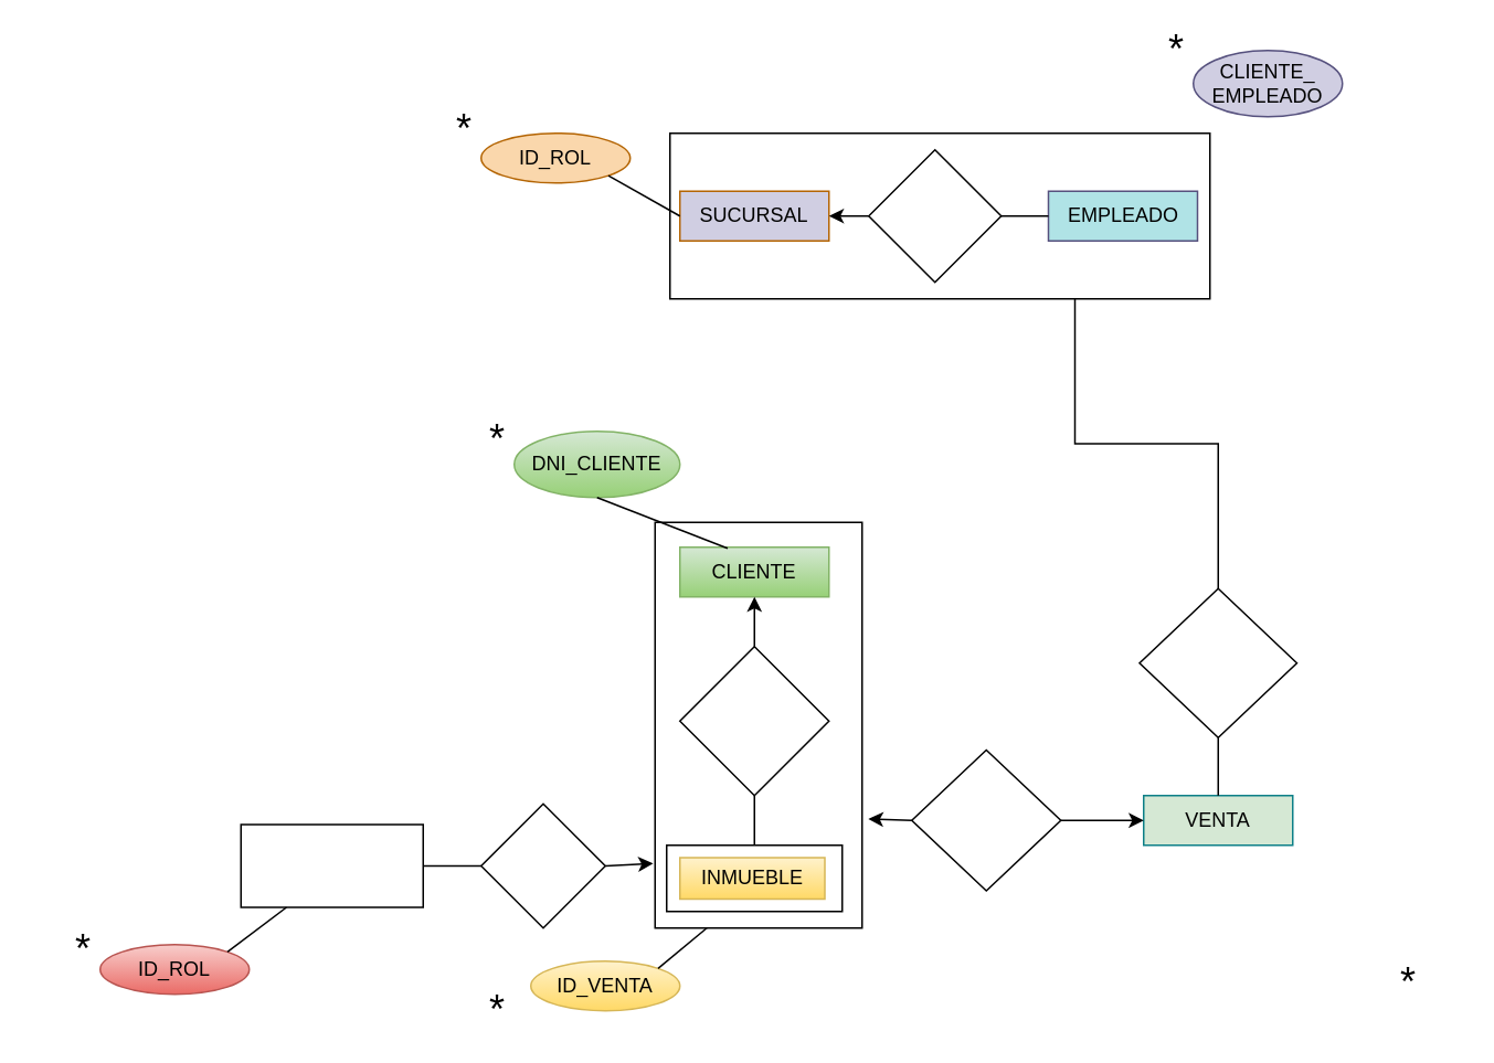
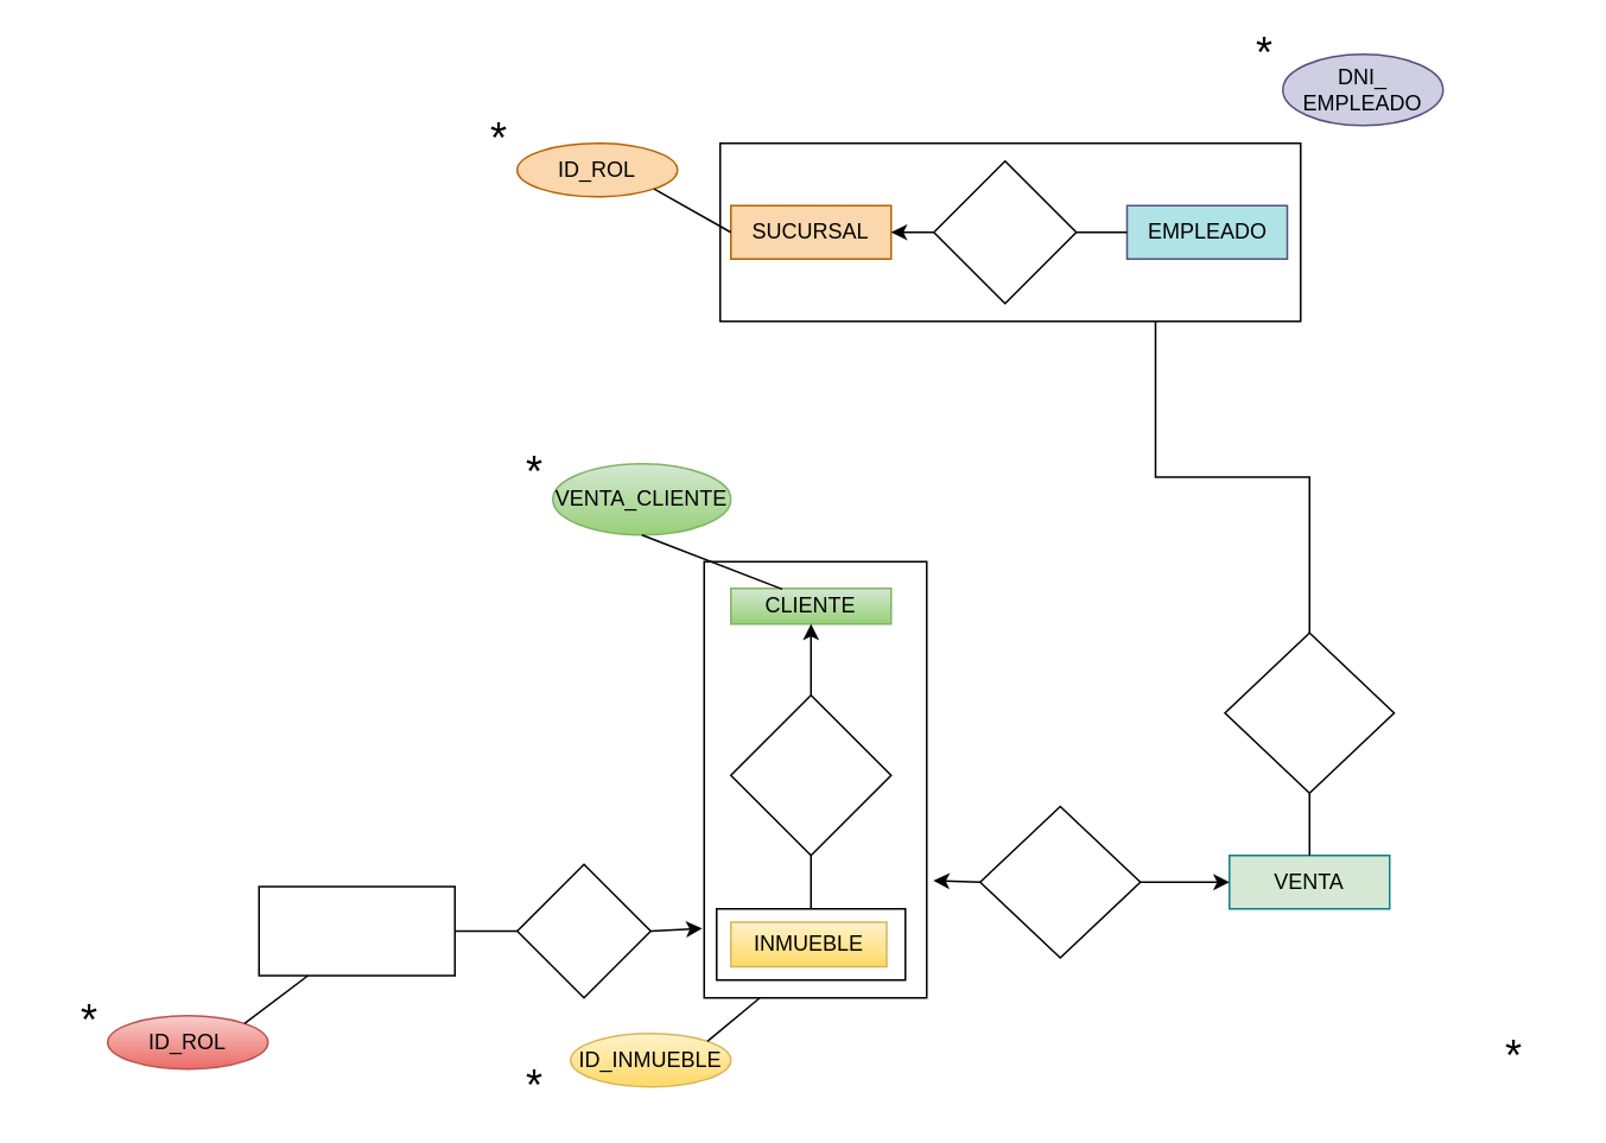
  <mxCell id="0" />
  <mxCell id="1" parent="0" />
  <mxCell id="2" value="" style="rounded=0;whiteSpace=wrap;html=1;" parent="1" vertex="1"><mxGeometry x="395" y="315" width="125" height="245" as="geometry" /></mxCell>
  <mxCell id="3" value="" style="rounded=0;whiteSpace=wrap;html=1;" vertex="1" parent="1"><mxGeometry x="402" y="510" width="106" height="40" as="geometry" /></mxCell>
  <mxCell id="4" value="" style="rounded=0;whiteSpace=wrap;html=1;direction=south;" parent="1" vertex="1"><mxGeometry x="145" y="497.5" width="110" height="50" as="geometry" /></mxCell>
  <mxCell id="5" value="" style="rounded=0;whiteSpace=wrap;html=1;" parent="1" vertex="1"><mxGeometry x="404" y="80" width="326" height="100" as="geometry" /></mxCell>
- <mxCell id="6" value="&lt;font color=&quot;#000000&quot;&gt;CLIENTE&lt;/font&gt;" style="rounded=0;whiteSpace=wrap;html=1;fillColor=#d5e8d4;strokeColor=#82b366;gradientColor=#97d077;" parent="1" vertex="1"><mxGeometry x="410" y="330" width="90" height="30" as="geometry" /></mxCell>
+ <mxCell id="6" value="&lt;font color=&quot;#000000&quot;&gt;CLIENTE&lt;/font&gt;" style="rounded=0;whiteSpace=wrap;html=1;fillColor=#d5e8d4;strokeColor=#82b366;gradientColor=#97d077;" parent="1" vertex="1"><mxGeometry x="410" y="330" width="90" height="20" as="geometry" /></mxCell>
  <mxCell id="7" value="&lt;font color=&quot;#000000&quot;&gt;INMUEBLE&lt;/font&gt;" style="rounded=0;whiteSpace=wrap;html=1;fillColor=#fff2cc;strokeColor=#d6b656;gradientColor=#ffd966;" parent="1" vertex="1"><mxGeometry x="410" y="517.5" width="87.5" height="25" as="geometry" /></mxCell>
  <mxCell id="8" value="" style="rhombus;whiteSpace=wrap;html=1;" parent="1" vertex="1"><mxGeometry x="410" y="390" width="90" height="90" as="geometry" /></mxCell>
  <mxCell id="9" value="&lt;font color=&quot;#000000&quot;&gt;VENTA&lt;/font&gt;" style="rounded=0;whiteSpace=wrap;html=1;fillColor=#d5e8d4;strokeColor=#0e8088;" parent="1" vertex="1"><mxGeometry x="690" y="480" width="90" height="30" as="geometry" /></mxCell>
  <mxCell id="10" value="" style="rhombus;whiteSpace=wrap;html=1;" parent="1" vertex="1"><mxGeometry x="550" y="452.5" width="90" height="85" as="geometry" /></mxCell>
  <mxCell id="11" value="" style="endArrow=classic;html=1;rounded=0;entryX=0;entryY=0.5;entryDx=0;entryDy=0;" parent="1" source="10" target="9" edge="1"><mxGeometry width="50" height="50" relative="1" as="geometry"><mxPoint x="600" y="580" as="sourcePoint" /><mxPoint x="650" y="530" as="targetPoint" /></mxGeometry></mxCell>
  <mxCell id="12" value="&lt;font color=&quot;#000000&quot;&gt;EMPLEADO&lt;/font&gt;" style="rounded=0;whiteSpace=wrap;html=1;fillColor=#b0e3e6;strokeColor=#56517e;" parent="1" vertex="1"><mxGeometry x="632.5" y="115" width="90" height="30" as="geometry" /></mxCell>
- <mxCell id="13" value="&lt;font color=&quot;#000000&quot;&gt;SUCURSAL&lt;/font&gt;" style="rounded=0;whiteSpace=wrap;html=1;fillColor=#d0cee2;strokeColor=#b46504;" parent="1" vertex="1"><mxGeometry x="410" y="115" width="90" height="30" as="geometry" /></mxCell>
+ <mxCell id="13" value="&lt;font color=&quot;#000000&quot;&gt;SUCURSAL&lt;/font&gt;" style="rounded=0;whiteSpace=wrap;html=1;fillColor=#fad7ac;strokeColor=#b46504;" parent="1" vertex="1"><mxGeometry x="410" y="115" width="90" height="30" as="geometry" /></mxCell>
  <mxCell id="14" value="" style="rhombus;whiteSpace=wrap;html=1;" parent="1" vertex="1"><mxGeometry x="524" y="90" width="80" height="80" as="geometry" /></mxCell>
  <mxCell id="15" value="" style="endArrow=none;html=1;rounded=0;entryX=0;entryY=0.5;entryDx=0;entryDy=0;exitX=1;exitY=0.5;exitDx=0;exitDy=0;" parent="1" source="14" target="12" edge="1"><mxGeometry width="50" height="50" relative="1" as="geometry"><mxPoint x="570" y="260" as="sourcePoint" /><mxPoint x="620" y="210" as="targetPoint" /></mxGeometry></mxCell>
  <mxCell id="16" value="" style="endArrow=classic;html=1;rounded=0;entryX=1;entryY=0.5;entryDx=0;entryDy=0;exitX=0;exitY=0.5;exitDx=0;exitDy=0;" parent="1" source="14" target="13" edge="1"><mxGeometry width="50" height="50" relative="1" as="geometry"><mxPoint x="480" y="220" as="sourcePoint" /><mxPoint x="530" y="170" as="targetPoint" /></mxGeometry></mxCell>
  <mxCell id="17" value="" style="rhombus;whiteSpace=wrap;html=1;" parent="1" vertex="1"><mxGeometry x="290" y="485" width="75" height="75" as="geometry" /></mxCell>
  <mxCell id="18" value="" style="rhombus;whiteSpace=wrap;html=1;" parent="1" vertex="1"><mxGeometry x="687.5" y="355" width="95" height="90" as="geometry" /></mxCell>
  <mxCell id="19" value="" style="endArrow=none;html=1;rounded=0;entryX=0.5;entryY=1;entryDx=0;entryDy=0;exitX=0.5;exitY=0;exitDx=0;exitDy=0;" parent="1" source="9" target="18" edge="1"><mxGeometry width="50" height="50" relative="1" as="geometry"><mxPoint x="600" y="450" as="sourcePoint" /><mxPoint x="650" y="400" as="targetPoint" /></mxGeometry></mxCell>
  <mxCell id="20" value="" style="endArrow=none;html=1;rounded=0;entryX=0.75;entryY=1;entryDx=0;entryDy=0;exitX=0.5;exitY=0;exitDx=0;exitDy=0;edgeStyle=orthogonalEdgeStyle;" parent="1" source="18" target="5" edge="1"><mxGeometry width="50" height="50" relative="1" as="geometry"><mxPoint x="630" y="290" as="sourcePoint" /><mxPoint x="680" y="240" as="targetPoint" /></mxGeometry></mxCell>
- <mxCell id="21" value="&lt;font color=&quot;#000000&quot;&gt;DNI_CLIENTE&lt;/font&gt;" style="ellipse;whiteSpace=wrap;html=1;fillColor=#d5e8d4;strokeColor=#82b366;gradientColor=#97d077;" parent="1" vertex="1"><mxGeometry x="310" y="260" width="100" height="40" as="geometry" /></mxCell>
+ <mxCell id="21" value="&lt;font color=&quot;#000000&quot;&gt;VENTA_CLIENTE&lt;/font&gt;" style="ellipse;whiteSpace=wrap;html=1;fillColor=#d5e8d4;strokeColor=#82b366;gradientColor=#97d077;" parent="1" vertex="1"><mxGeometry x="310" y="260" width="100" height="40" as="geometry" /></mxCell>
  <mxCell id="22" value="&lt;font style=&quot;font-size: 24px;&quot;&gt;*&lt;/font&gt;" style="text;html=1;align=center;verticalAlign=middle;whiteSpace=wrap;rounded=0;" parent="1" vertex="1"><mxGeometry x="270" y="250" width="60" height="30" as="geometry" /></mxCell>
  <mxCell id="23" value="" style="endArrow=none;html=1;rounded=0;entryX=0.5;entryY=1;entryDx=0;entryDy=0;exitX=0.32;exitY=0.022;exitDx=0;exitDy=0;exitPerimeter=0;" parent="1" source="6" target="21" edge="1"><mxGeometry width="50" height="50" relative="1" as="geometry"><mxPoint x="290" y="380" as="sourcePoint" /><mxPoint x="340" y="330" as="targetPoint" /></mxGeometry></mxCell>
- <mxCell id="24" value="&lt;font color=&quot;#000000&quot;&gt;ID_VENTA&lt;/font&gt;" style="ellipse;whiteSpace=wrap;html=1;fillColor=#fff2cc;strokeColor=#d6b656;gradientColor=#ffd966;" parent="1" vertex="1"><mxGeometry x="320" y="580" width="90" height="30" as="geometry" /></mxCell>
+ <mxCell id="24" value="&lt;font color=&quot;#000000&quot;&gt;ID_INMUEBLE&lt;/font&gt;" style="ellipse;whiteSpace=wrap;html=1;fillColor=#fff2cc;strokeColor=#d6b656;gradientColor=#ffd966;" parent="1" vertex="1"><mxGeometry x="320" y="580" width="90" height="30" as="geometry" /></mxCell>
  <mxCell id="25" value="&lt;font style=&quot;font-size: 24px;&quot;&gt;*&lt;/font&gt;" style="text;html=1;align=center;verticalAlign=middle;whiteSpace=wrap;rounded=0;" parent="1" vertex="1"><mxGeometry x="270" y="600" width="60" height="20" as="geometry" /></mxCell>
  <mxCell id="26" value="" style="endArrow=none;html=1;rounded=0;exitX=1;exitY=0;exitDx=0;exitDy=0;entryX=0.25;entryY=1;entryDx=0;entryDy=0;" parent="1" source="24" target="2" edge="1"><mxGeometry width="50" height="50" relative="1" as="geometry"><mxPoint x="470" y="670" as="sourcePoint" /><mxPoint x="520" y="620" as="targetPoint" /></mxGeometry></mxCell>
  <mxCell id="27" value="&lt;font color=&quot;#000000&quot;&gt;ID_ROL&lt;/font&gt;" style="ellipse;whiteSpace=wrap;html=1;fillColor=#f8cecc;strokeColor=#b85450;gradientColor=#ea6b66;" parent="1" vertex="1"><mxGeometry x="60" y="570" width="90" height="30" as="geometry" /></mxCell>
  <mxCell id="28" value="&lt;font style=&quot;font-size: 24px;&quot;&gt;*&lt;/font&gt;" style="text;html=1;align=center;verticalAlign=middle;whiteSpace=wrap;rounded=0;" parent="1" vertex="1"><mxGeometry x="20" y="562.5" width="60" height="20" as="geometry" /></mxCell>
  <mxCell id="29" value="" style="endArrow=none;html=1;rounded=0;entryX=1;entryY=0.75;entryDx=0;entryDy=0;exitX=1;exitY=0;exitDx=0;exitDy=0;" parent="1" source="27" target="4" edge="1"><mxGeometry width="50" height="50" relative="1" as="geometry"><mxPoint x="-50" y="630" as="sourcePoint" /><mxPoint x="0" y="580" as="targetPoint" /></mxGeometry></mxCell>
  <mxCell id="30" value="&lt;font style=&quot;font-size: 24px;&quot;&gt;*&lt;/font&gt;" style="text;html=1;align=center;verticalAlign=middle;whiteSpace=wrap;rounded=0;" parent="1" vertex="1"><mxGeometry x="820" y="582.5" width="60" height="20" as="geometry" /></mxCell>
- <mxCell id="31" value="&lt;font color=&quot;#000000&quot;&gt;CLIENTE_&lt;/font&gt;&lt;div&gt;&lt;font color=&quot;#000000&quot;&gt;EMPLEADO&lt;/font&gt;&lt;/div&gt;" style="ellipse;whiteSpace=wrap;html=1;fillColor=#d0cee2;strokeColor=#56517e;" parent="1" vertex="1"><mxGeometry x="720" y="30" width="90" height="40" as="geometry" /></mxCell>
+ <mxCell id="31" value="&lt;font color=&quot;#000000&quot;&gt;DNI_&lt;/font&gt;&lt;div&gt;&lt;font color=&quot;#000000&quot;&gt;EMPLEADO&lt;/font&gt;&lt;/div&gt;" style="ellipse;whiteSpace=wrap;html=1;fillColor=#d0cee2;strokeColor=#56517e;" parent="1" vertex="1"><mxGeometry x="720" y="30" width="90" height="40" as="geometry" /></mxCell>
  <mxCell id="32" value="&lt;font style=&quot;font-size: 24px;&quot;&gt;*&lt;/font&gt;" style="text;html=1;align=center;verticalAlign=middle;whiteSpace=wrap;rounded=0;" parent="1" vertex="1"><mxGeometry x="680" y="20" width="60" height="20" as="geometry" /></mxCell>
  <mxCell id="33" value="&lt;font color=&quot;#000000&quot;&gt;ID_ROL&lt;/font&gt;" style="ellipse;whiteSpace=wrap;html=1;fillColor=#fad7ac;strokeColor=#b46504;" parent="1" vertex="1"><mxGeometry x="290" y="80" width="90" height="30" as="geometry" /></mxCell>
  <mxCell id="34" value="&lt;font style=&quot;font-size: 24px;&quot;&gt;*&lt;/font&gt;" style="text;html=1;align=center;verticalAlign=middle;whiteSpace=wrap;rounded=0;" parent="1" vertex="1"><mxGeometry x="270" y="60" width="20" height="35" as="geometry" /></mxCell>
  <mxCell id="35" value="" style="endArrow=none;html=1;rounded=0;exitX=0;exitY=0.5;exitDx=0;exitDy=0;entryX=1;entryY=1;entryDx=0;entryDy=0;" parent="1" source="13" target="33" edge="1"><mxGeometry width="50" height="50" relative="1" as="geometry"><mxPoint x="190" y="220" as="sourcePoint" /><mxPoint x="240" y="170" as="targetPoint" /></mxGeometry></mxCell>
  <mxCell id="36" value="" style="endArrow=classic;html=1;rounded=0;entryX=-0.009;entryY=0.841;entryDx=0;entryDy=0;entryPerimeter=0;exitX=1;exitY=0.5;exitDx=0;exitDy=0;" parent="1" source="17" target="2" edge="1"><mxGeometry width="50" height="50" relative="1" as="geometry"><mxPoint x="220" y="630" as="sourcePoint" /><mxPoint x="390" y="540" as="targetPoint" /></mxGeometry></mxCell>
  <mxCell id="37" value="" style="endArrow=none;html=1;rounded=0;entryX=0;entryY=0.5;entryDx=0;entryDy=0;exitX=0.5;exitY=0;exitDx=0;exitDy=0;" parent="1" source="4" target="17" edge="1"><mxGeometry width="50" height="50" relative="1" as="geometry"><mxPoint x="260" y="528" as="sourcePoint" /><mxPoint x="230" y="570" as="targetPoint" /></mxGeometry></mxCell>
  <mxCell id="38" value="" style="endArrow=classic;html=1;rounded=0;entryX=1.03;entryY=0.731;entryDx=0;entryDy=0;entryPerimeter=0;exitX=0;exitY=0.5;exitDx=0;exitDy=0;" edge="1" parent="1" source="10" target="2"><mxGeometry width="50" height="50" relative="1" as="geometry"><mxPoint x="520" y="430" as="sourcePoint" /><mxPoint x="570" y="380" as="targetPoint" /></mxGeometry></mxCell>
  <mxCell id="39" value="" style="endArrow=none;html=1;rounded=0;entryX=0.5;entryY=1;entryDx=0;entryDy=0;exitX=0.5;exitY=0;exitDx=0;exitDy=0;" edge="1" parent="1" source="3" target="8"><mxGeometry width="50" height="50" relative="1" as="geometry"><mxPoint x="290" y="470" as="sourcePoint" /><mxPoint x="340" y="420" as="targetPoint" /></mxGeometry></mxCell>
  <mxCell id="40" value="" style="endArrow=classic;html=1;rounded=0;entryX=0.5;entryY=1;entryDx=0;entryDy=0;exitX=0.5;exitY=0;exitDx=0;exitDy=0;" edge="1" parent="1" source="8" target="6"><mxGeometry width="50" height="50" relative="1" as="geometry"><mxPoint x="290" y="470" as="sourcePoint" /><mxPoint x="340" y="420" as="targetPoint" /></mxGeometry></mxCell>
